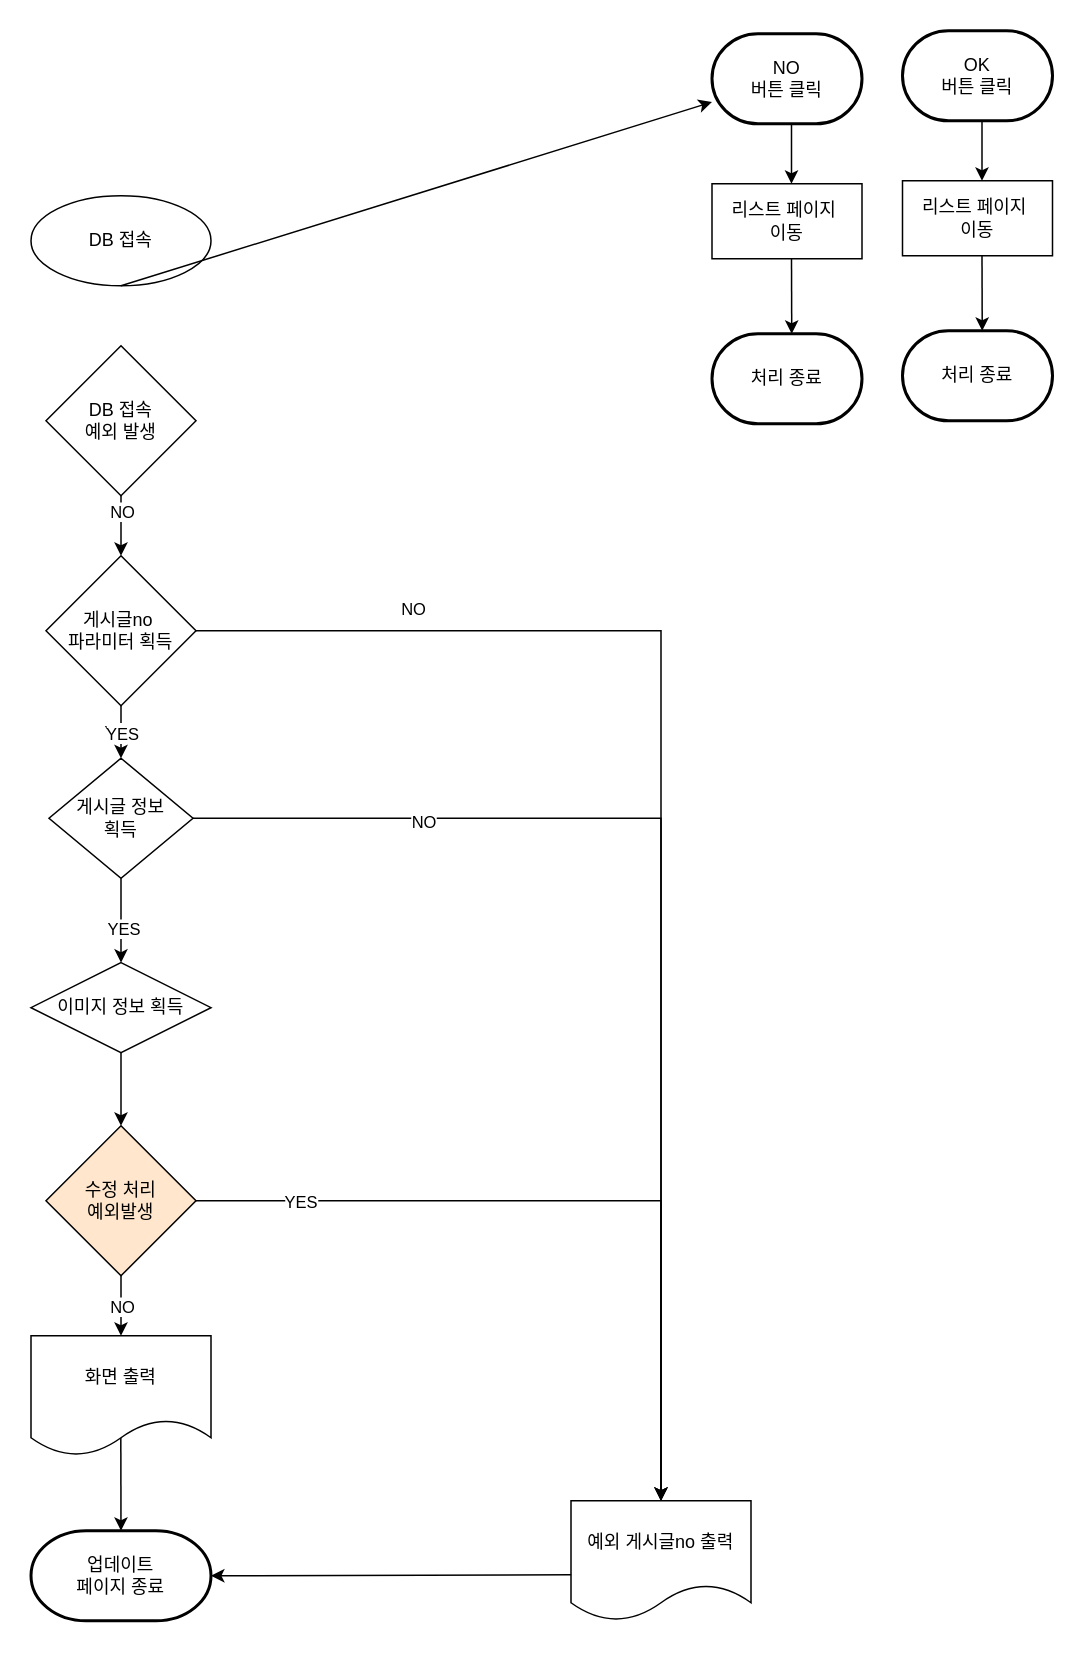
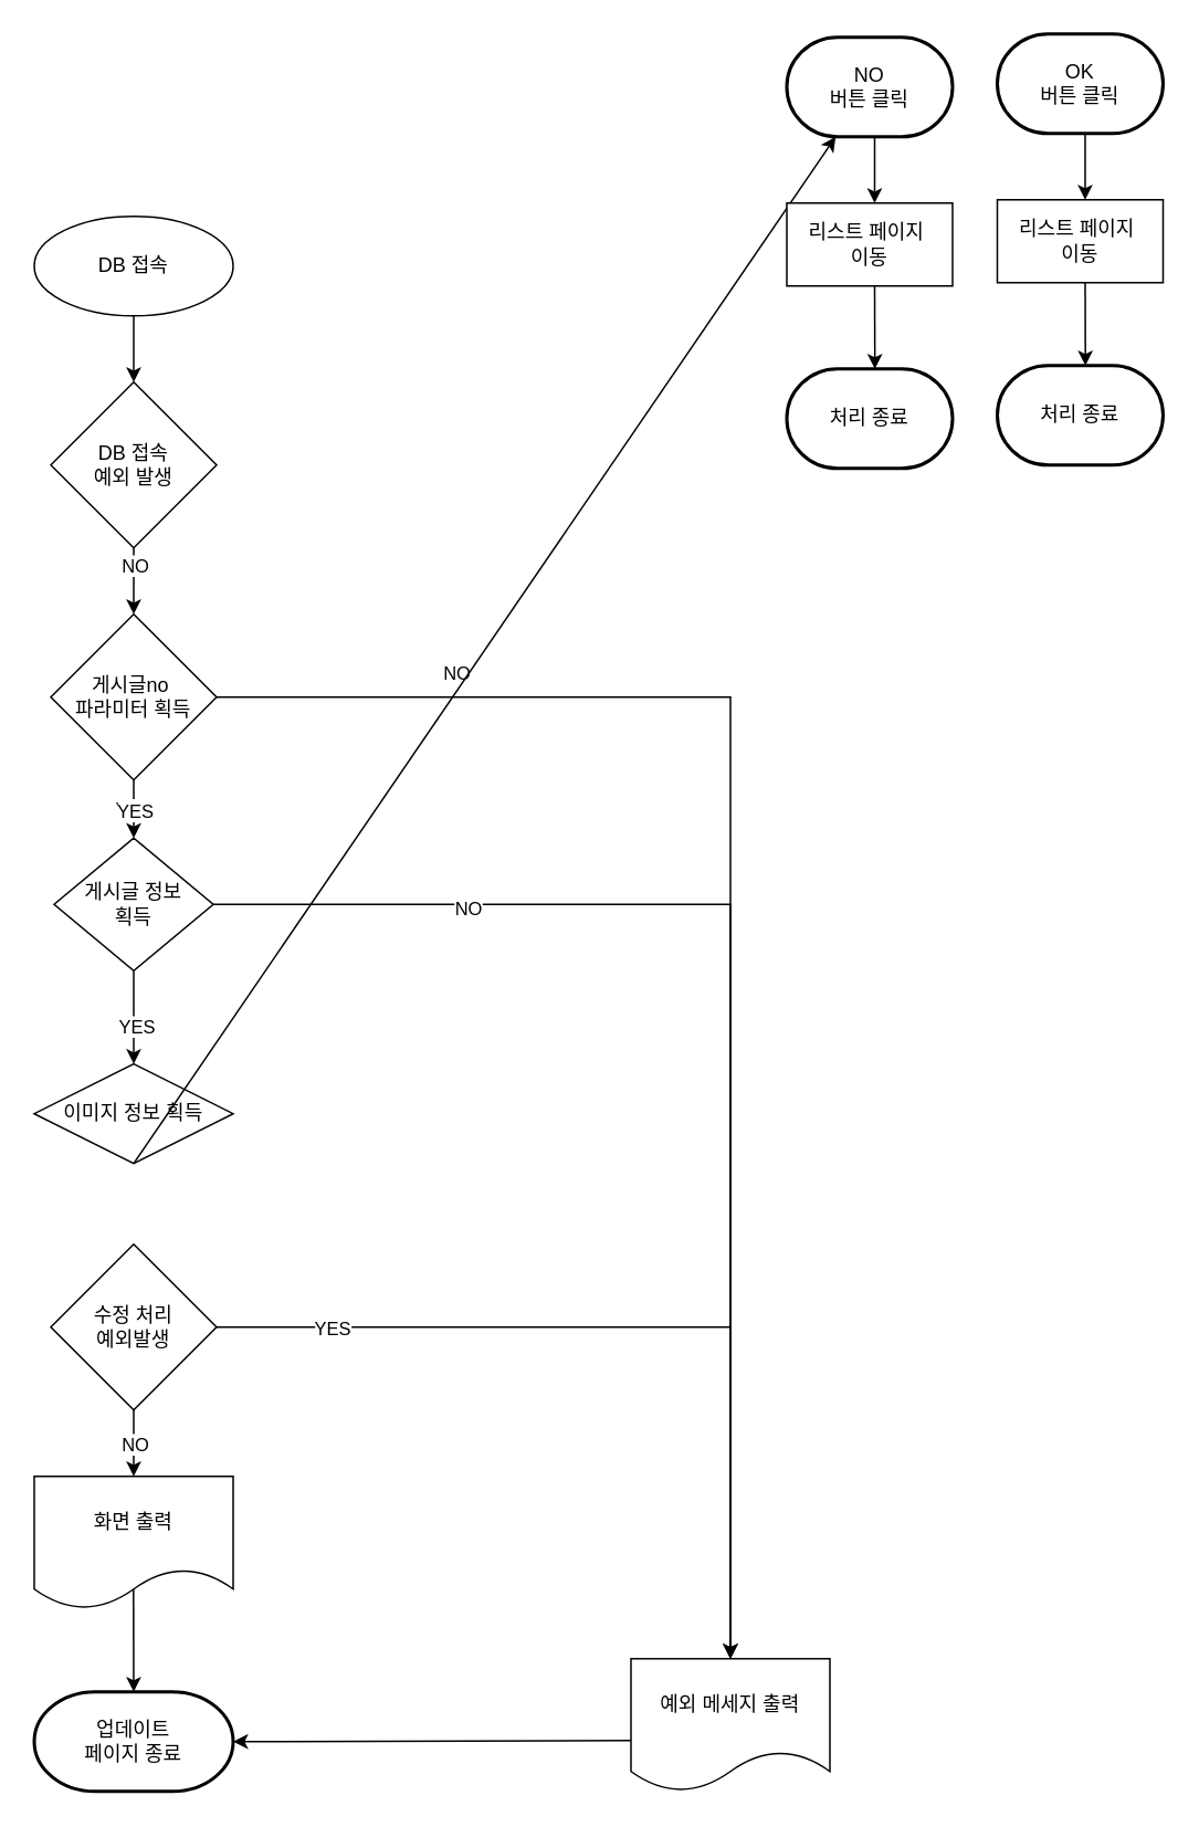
  <mxCell id="0" />
  <mxCell id="1" parent="0" />
  <mxCell id="2" value="DB 접속" style="ellipse;whiteSpace=wrap;html=1;" vertex="1" parent="1"><mxGeometry x="20" y="130" width="120" height="60" as="geometry" /></mxCell>
  <mxCell id="3" value="DB 접속&lt;div&gt;예외 발생&lt;/div&gt;" style="rhombus;whiteSpace=wrap;html=1;" vertex="1" parent="1"><mxGeometry x="30" y="230" width="100" height="100" as="geometry" /></mxCell>
  <mxCell id="4" value="게시글no&amp;nbsp;&lt;div&gt;파라미터&amp;nbsp;&lt;span style=&quot;background-color: initial;&quot;&gt;획득&lt;/span&gt;&lt;/div&gt;" style="rhombus;whiteSpace=wrap;html=1;" vertex="1" parent="1"><mxGeometry x="30" y="370" width="100" height="100" as="geometry" /></mxCell>
  <mxCell id="5" value="" style="endArrow=classic;html=1;rounded=0;exitX=0.5;exitY=1;exitDx=0;exitDy=0;entryX=0.5;entryY=0;entryDx=0;entryDy=0;" edge="1" parent="1" source="3" target="4"><mxGeometry relative="1" as="geometry"><mxPoint x="420" y="570" as="sourcePoint" /><mxPoint x="520" y="570" as="targetPoint" /></mxGeometry></mxCell>
  <mxCell id="6" value="NO" style="edgeLabel;resizable=0;html=1;;align=center;verticalAlign=middle;" connectable="0" vertex="1" parent="5"><mxGeometry relative="1" as="geometry"><mxPoint y="-10" as="offset" /></mxGeometry></mxCell>
- <mxCell id="7" value="예외 게시글no 출력" style="shape=document;whiteSpace=wrap;html=1;boundedLbl=1;" vertex="1" parent="1"><mxGeometry x="380" y="1000" width="120" height="80" as="geometry" /></mxCell>
+ <mxCell id="7" value="예외 메세지 출력" style="shape=document;whiteSpace=wrap;html=1;boundedLbl=1;" vertex="1" parent="1"><mxGeometry x="380" y="1000" width="120" height="80" as="geometry" /></mxCell>
  <mxCell id="8" value="이미지 정보 획득" style="rhombus;whiteSpace=wrap;html=1;" vertex="1" parent="1"><mxGeometry x="20" y="641.3" width="120" height="60" as="geometry" /></mxCell>
- <mxCell id="9" value="수정 처리&lt;div&gt;예외발생&lt;/div&gt;" style="rhombus;whiteSpace=wrap;html=1;fillColor=#ffe6cc;" vertex="1" parent="1"><mxGeometry x="30" y="750" width="100" height="100" as="geometry" /></mxCell>
+ <mxCell id="9" value="수정 처리&lt;div&gt;예외발생&lt;/div&gt;" style="rhombus;whiteSpace=wrap;html=1;" vertex="1" parent="1"><mxGeometry x="30" y="750" width="100" height="100" as="geometry" /></mxCell>
  <mxCell id="10" value="화면 출력" style="shape=document;whiteSpace=wrap;html=1;boundedLbl=1;" vertex="1" parent="1"><mxGeometry x="20" y="890" width="120" height="80" as="geometry" /></mxCell>
  <mxCell id="11" value="업데이트&lt;div&gt;페이지 종료&lt;/div&gt;" style="strokeWidth=2;html=1;shape=mxgraph.flowchart.terminator;whiteSpace=wrap;" vertex="1" parent="1"><mxGeometry x="20" y="1020" width="120" height="60" as="geometry" /></mxCell>
- <mxCell id="12" value="" style="endArrow=classic;html=1;rounded=0;exitX=0.5;exitY=1;exitDx=0;exitDy=0;" edge="1" parent="1" source="2" target="24"><mxGeometry width="50" height="50" relative="1" as="geometry"><mxPoint x="340" y="580" as="sourcePoint" /><mxPoint x="390" y="530" as="targetPoint" /></mxGeometry></mxCell>
+ <mxCell id="12" value="" style="endArrow=classic;html=1;rounded=0;exitX=0.5;exitY=1;exitDx=0;exitDy=0;entryX=0.5;entryY=0;entryDx=0;entryDy=0;" edge="1" parent="1" source="2" target="3"><mxGeometry width="50" height="50" relative="1" as="geometry"><mxPoint x="340" y="580" as="sourcePoint" /><mxPoint x="390" y="530" as="targetPoint" /></mxGeometry></mxCell>
  <mxCell id="13" value="" style="endArrow=classic;html=1;rounded=0;exitX=1;exitY=0.5;exitDx=0;exitDy=0;entryX=0.5;entryY=0;entryDx=0;entryDy=0;" edge="1" parent="1" source="4" target="7"><mxGeometry relative="1" as="geometry"><mxPoint x="220" y="500" as="sourcePoint" /><mxPoint x="320" y="500" as="targetPoint" /><Array as="points"><mxPoint x="440" y="420" /></Array></mxGeometry></mxCell>
  <mxCell id="14" value="NO" style="edgeLabel;resizable=0;html=1;;align=center;verticalAlign=middle;" connectable="0" vertex="1" parent="13"><mxGeometry relative="1" as="geometry"><mxPoint x="-166" y="-150" as="offset" /></mxGeometry></mxCell>
  <mxCell id="15" value="" style="endArrow=classic;html=1;rounded=0;exitX=1;exitY=0.5;exitDx=0;exitDy=0;entryX=0.5;entryY=0;entryDx=0;entryDy=0;" edge="1" parent="1" source="9" target="7"><mxGeometry relative="1" as="geometry"><mxPoint x="190" y="710" as="sourcePoint" /><mxPoint x="440" y="690" as="targetPoint" /><Array as="points"><mxPoint x="440" y="800" /></Array></mxGeometry></mxCell>
  <mxCell id="16" value="YES" style="edgeLabel;resizable=0;html=1;;align=center;verticalAlign=middle;" connectable="0" vertex="1" parent="15"><mxGeometry relative="1" as="geometry"><mxPoint x="-186" as="offset" /></mxGeometry></mxCell>
  <mxCell id="17" value="" style="endArrow=classic;html=1;rounded=0;exitX=0.5;exitY=1;exitDx=0;exitDy=0;entryX=0.5;entryY=0;entryDx=0;entryDy=0;" edge="1" parent="1" source="9" target="10"><mxGeometry relative="1" as="geometry"><mxPoint x="190" y="710" as="sourcePoint" /><mxPoint x="80" y="770" as="targetPoint" /></mxGeometry></mxCell>
  <mxCell id="18" value="NO" style="edgeLabel;resizable=0;html=1;;align=center;verticalAlign=middle;" connectable="0" vertex="1" parent="17"><mxGeometry relative="1" as="geometry" /></mxCell>
  <mxCell id="19" value="YES" style="endArrow=classic;html=1;rounded=0;exitX=0.5;exitY=1;exitDx=0;exitDy=0;entryX=0.5;entryY=0;entryDx=0;entryDy=0;" edge="1" parent="1" source="4" target="38"><mxGeometry relative="1" as="geometry"><mxPoint x="190" y="670" as="sourcePoint" /><mxPoint x="84" y="510" as="targetPoint" /></mxGeometry></mxCell>
  <mxCell id="20" value="YES" style="edgeLabel;resizable=0;html=1;;align=center;verticalAlign=middle;" connectable="0" vertex="1" parent="19"><mxGeometry relative="1" as="geometry" /></mxCell>
- <mxCell id="21" value="" style="endArrow=classic;html=1;rounded=0;exitX=0.5;exitY=1;exitDx=0;exitDy=0;entryX=0.5;entryY=0;entryDx=0;entryDy=0;" edge="1" parent="1" source="8" target="9"><mxGeometry width="50" height="50" relative="1" as="geometry"><mxPoint x="190" y="730" as="sourcePoint" /><mxPoint x="240" y="680" as="targetPoint" /></mxGeometry></mxCell>
+ <mxCell id="21" value="" style="endArrow=classic;html=1;rounded=0;exitX=0.5;exitY=1;exitDx=0;exitDy=0;" edge="1" parent="1" source="8" target="24"><mxGeometry width="50" height="50" relative="1" as="geometry"><mxPoint x="190" y="730" as="sourcePoint" /><mxPoint x="240" y="680" as="targetPoint" /></mxGeometry></mxCell>
  <mxCell id="22" value="" style="endArrow=classic;html=1;rounded=0;exitX=0.499;exitY=0.852;exitDx=0;exitDy=0;exitPerimeter=0;entryX=0.5;entryY=0;entryDx=0;entryDy=0;entryPerimeter=0;" edge="1" parent="1" source="10" target="11"><mxGeometry width="50" height="50" relative="1" as="geometry"><mxPoint x="600" y="800" as="sourcePoint" /><mxPoint x="650" y="750" as="targetPoint" /></mxGeometry></mxCell>
  <mxCell id="23" value="처리 종료" style="strokeWidth=2;html=1;shape=mxgraph.flowchart.terminator;whiteSpace=wrap;" vertex="1" parent="1"><mxGeometry x="474" y="222" width="100" height="60" as="geometry" /></mxCell>
  <mxCell id="24" value="NO&lt;div&gt;버튼 클릭&lt;/div&gt;" style="strokeWidth=2;html=1;shape=mxgraph.flowchart.terminator;whiteSpace=wrap;" vertex="1" parent="1"><mxGeometry x="474" y="22" width="100" height="60" as="geometry" /></mxCell>
  <mxCell id="25" value="리스트 페이지&amp;nbsp;&lt;div&gt;이동&lt;/div&gt;" style="rounded=0;whiteSpace=wrap;html=1;" vertex="1" parent="1"><mxGeometry x="474" y="122" width="100" height="50" as="geometry" /></mxCell>
  <mxCell id="26" value="" style="endArrow=classic;html=1;rounded=0;exitX=0.5;exitY=1;exitDx=0;exitDy=0;exitPerimeter=0;entryX=0.5;entryY=0;entryDx=0;entryDy=0;" edge="1" parent="1"><mxGeometry width="50" height="50" relative="1" as="geometry"><mxPoint x="527" y="82" as="sourcePoint" /><mxPoint x="527" y="122" as="targetPoint" /></mxGeometry></mxCell>
  <mxCell id="27" value="" style="endArrow=classic;html=1;rounded=0;exitX=0.5;exitY=1;exitDx=0;exitDy=0;exitPerimeter=0;entryX=0.5;entryY=0;entryDx=0;entryDy=0;entryPerimeter=0;" edge="1" parent="1"><mxGeometry width="50" height="50" relative="1" as="geometry"><mxPoint x="527" y="172" as="sourcePoint" /><mxPoint x="527.15" y="222" as="targetPoint" /></mxGeometry></mxCell>
  <mxCell id="28" value="" style="endArrow=classic;html=1;rounded=0;exitX=0.001;exitY=0.617;exitDx=0;exitDy=0;entryX=1;entryY=0.5;entryDx=0;entryDy=0;entryPerimeter=0;exitPerimeter=0;" edge="1" parent="1" source="7" target="11"><mxGeometry width="50" height="50" relative="1" as="geometry"><mxPoint x="490" y="770" as="sourcePoint" /><mxPoint x="540" y="720" as="targetPoint" /></mxGeometry></mxCell>
  <mxCell id="29" value="처리 종료" style="strokeWidth=2;html=1;shape=mxgraph.flowchart.terminator;whiteSpace=wrap;" vertex="1" parent="1"><mxGeometry x="601" y="220" width="100" height="60" as="geometry" /></mxCell>
  <mxCell id="30" value="&lt;div&gt;OK&lt;/div&gt;&lt;div&gt;버튼 클릭&lt;/div&gt;" style="strokeWidth=2;html=1;shape=mxgraph.flowchart.terminator;whiteSpace=wrap;" vertex="1" parent="1"><mxGeometry x="601" y="20" width="100" height="60" as="geometry" /></mxCell>
  <mxCell id="31" value="리스트 페이지&amp;nbsp;&lt;div&gt;이동&lt;/div&gt;" style="rounded=0;whiteSpace=wrap;html=1;" vertex="1" parent="1"><mxGeometry x="601" y="120" width="100" height="50" as="geometry" /></mxCell>
  <mxCell id="32" value="" style="endArrow=classic;html=1;rounded=0;exitX=0.5;exitY=1;exitDx=0;exitDy=0;exitPerimeter=0;entryX=0.5;entryY=0;entryDx=0;entryDy=0;" edge="1" parent="1"><mxGeometry width="50" height="50" relative="1" as="geometry"><mxPoint x="654" y="80" as="sourcePoint" /><mxPoint x="654" y="120" as="targetPoint" /></mxGeometry></mxCell>
  <mxCell id="33" value="" style="endArrow=classic;html=1;rounded=0;exitX=0.5;exitY=1;exitDx=0;exitDy=0;exitPerimeter=0;entryX=0.5;entryY=0;entryDx=0;entryDy=0;entryPerimeter=0;" edge="1" parent="1"><mxGeometry width="50" height="50" relative="1" as="geometry"><mxPoint x="654" y="170" as="sourcePoint" /><mxPoint x="654.15" y="220" as="targetPoint" /></mxGeometry></mxCell>
  <mxCell id="34" value="" style="edgeStyle=orthogonalEdgeStyle;rounded=0;orthogonalLoop=1;jettySize=auto;html=1;" edge="1" parent="1" source="38" target="8"><mxGeometry relative="1" as="geometry" /></mxCell>
  <mxCell id="35" value="YES" style="edgeLabel;html=1;align=center;verticalAlign=middle;resizable=0;points=[];" vertex="1" connectable="0" parent="34"><mxGeometry x="0.164" y="1" relative="1" as="geometry"><mxPoint as="offset" /></mxGeometry></mxCell>
  <mxCell id="36" value="" style="edgeStyle=orthogonalEdgeStyle;rounded=0;orthogonalLoop=1;jettySize=auto;html=1;entryX=0.5;entryY=0;entryDx=0;entryDy=0;" edge="1" parent="1" source="38" target="7"><mxGeometry relative="1" as="geometry"><mxPoint x="240" y="550" as="targetPoint" /></mxGeometry></mxCell>
  <mxCell id="37" value="NO" style="edgeLabel;html=1;align=center;verticalAlign=middle;resizable=0;points=[];" vertex="1" connectable="0" parent="36"><mxGeometry x="-0.601" y="-2" relative="1" as="geometry"><mxPoint as="offset" /></mxGeometry></mxCell>
  <mxCell id="38" value="게시글 정보&lt;div&gt;획득&lt;/div&gt;" style="rhombus;whiteSpace=wrap;html=1;" vertex="1" parent="1"><mxGeometry x="32" y="505" width="96" height="80" as="geometry" /></mxCell>
